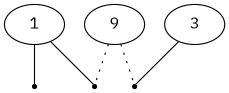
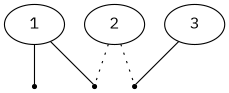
  graph {
    fontname="IBM Plex Mono"
    node [fontname="IBM Plex Mono"]
    edge [style=solid fontname="IBM Plex Mono"]
    n1 [label=1]
    factor0 [shape=point]
    factor1 [shape=point]
-   n4 [label=9]
+   n4 [label=2]
    factor2 [shape=point]
    n6 [label=3]
    n1 -- factor0
    n1 -- factor1
    n4 -- factor1 [style=dotted]
    n4 -- factor2 [style=dotted]
    n6 -- factor2
  }
